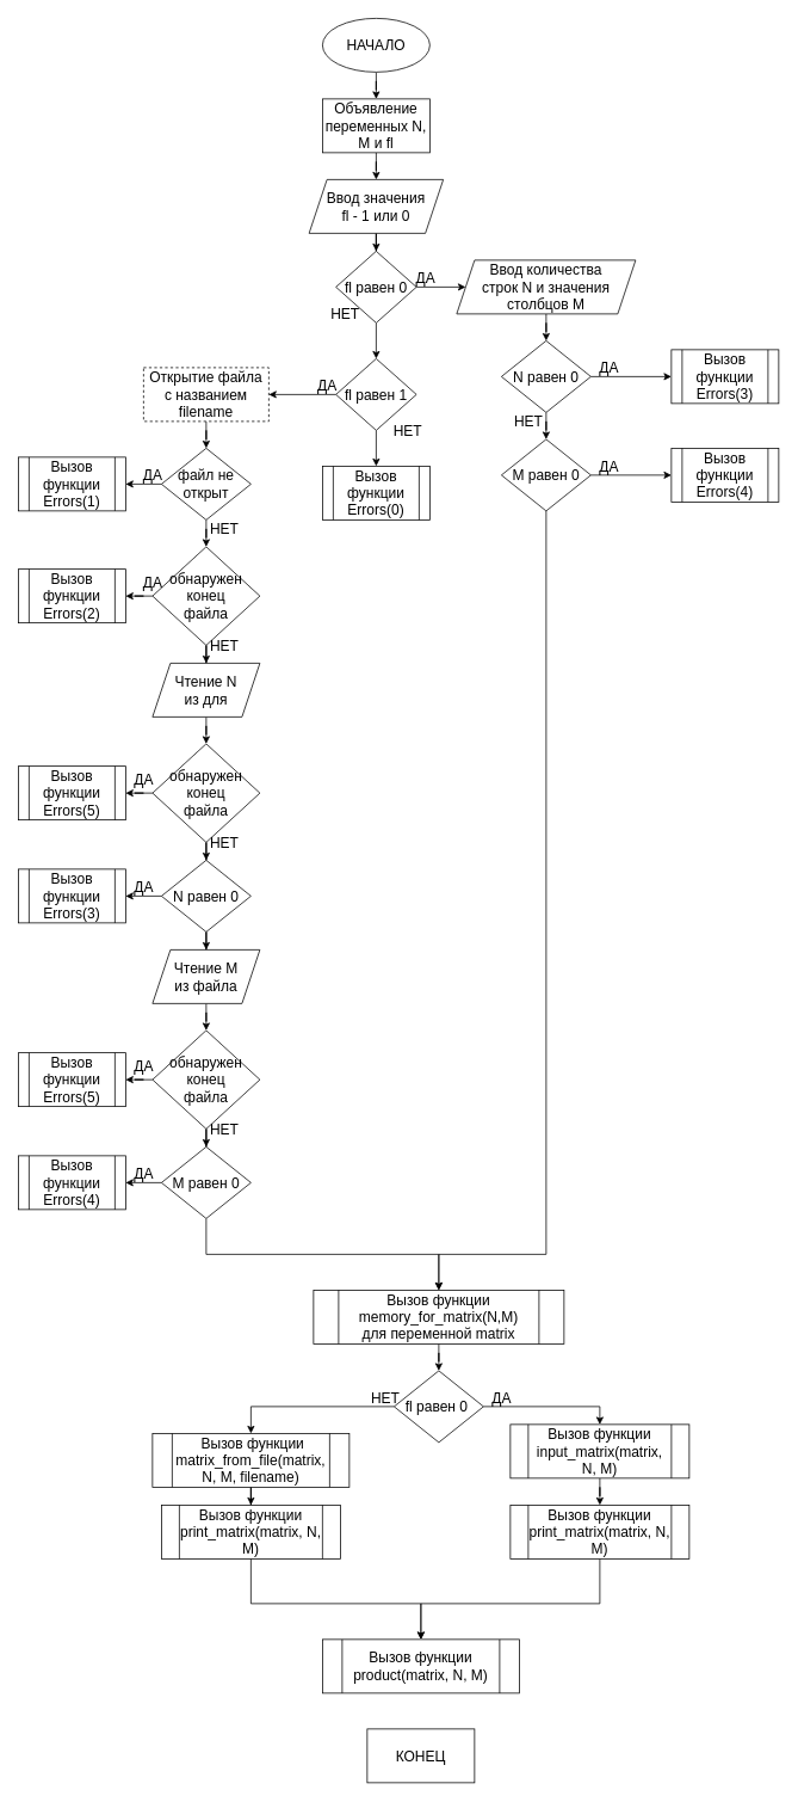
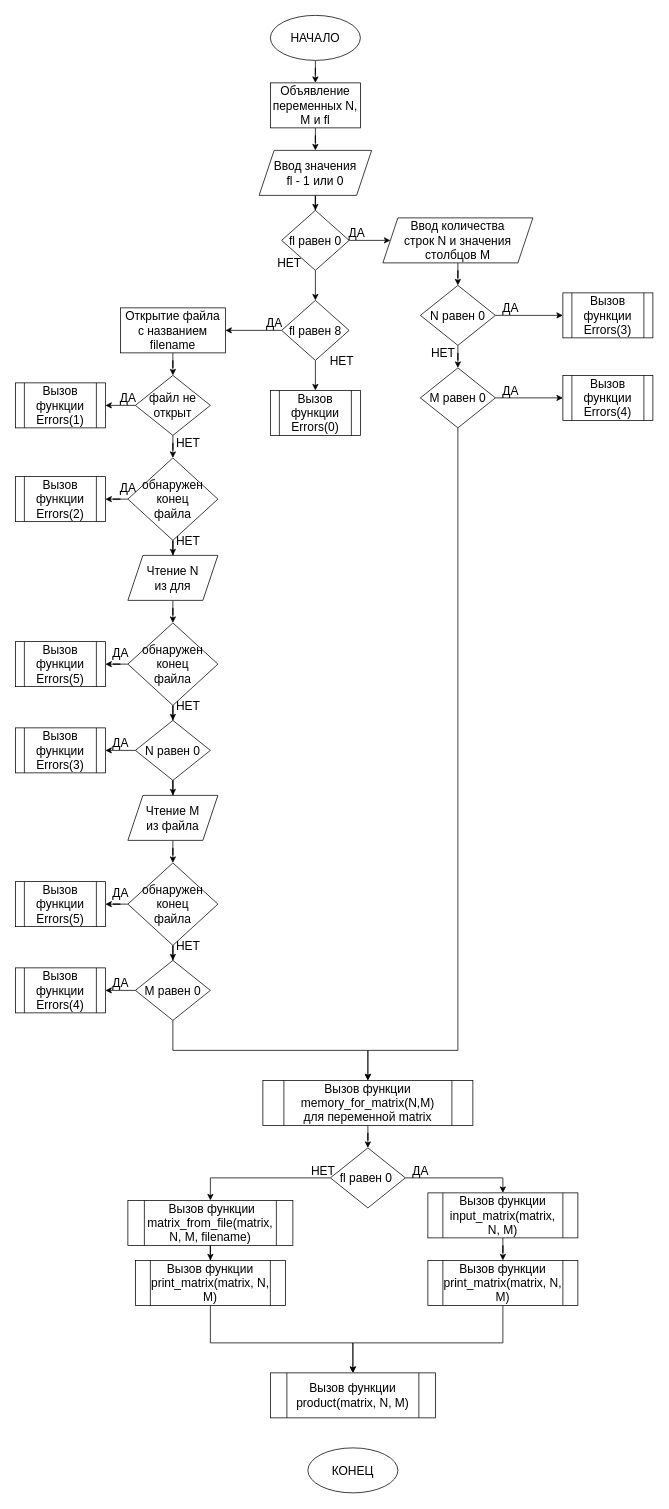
  <mxCell id="0" />
  <mxCell id="1" parent="0" />
  <mxCell id="2" value="" style="edgeStyle=orthogonalEdgeStyle;rounded=0;orthogonalLoop=1;jettySize=auto;html=1;fontSize=16;" edge="1" parent="1" source="3" target="5"><mxGeometry relative="1" as="geometry" /></mxCell>
  <mxCell id="3" value="НАЧАЛО" style="ellipse;whiteSpace=wrap;html=1;fontSize=16;" vertex="1" parent="1"><mxGeometry x="360" y="20" width="120" height="60" as="geometry" /></mxCell>
  <mxCell id="4" style="edgeStyle=orthogonalEdgeStyle;rounded=0;orthogonalLoop=1;jettySize=auto;html=1;entryX=0.5;entryY=0;entryDx=0;entryDy=0;fontSize=16;" edge="1" parent="1" source="5" target="7"><mxGeometry relative="1" as="geometry" /></mxCell>
  <mxCell id="5" value="Объявление переменных N, M и fl" style="whiteSpace=wrap;html=1;fontSize=16;" vertex="1" parent="1"><mxGeometry x="360" y="110" width="120" height="60" as="geometry" /></mxCell>
  <mxCell id="6" style="edgeStyle=orthogonalEdgeStyle;rounded=0;orthogonalLoop=1;jettySize=auto;html=1;entryX=0.5;entryY=0;entryDx=0;entryDy=0;fontSize=16;" edge="1" parent="1" source="7" target="10"><mxGeometry relative="1" as="geometry" /></mxCell>
  <mxCell id="7" value="Ввод значения &lt;br&gt;fl - 1 или 0" style="shape=parallelogram;perimeter=parallelogramPerimeter;whiteSpace=wrap;html=1;fixedSize=1;fontSize=16;" vertex="1" parent="1"><mxGeometry x="345" y="200" width="150" height="60" as="geometry" /></mxCell>
  <mxCell id="8" style="edgeStyle=orthogonalEdgeStyle;rounded=0;orthogonalLoop=1;jettySize=auto;html=1;entryX=0;entryY=0.5;entryDx=0;entryDy=0;fontSize=16;" edge="1" parent="1" source="10" target="12"><mxGeometry relative="1" as="geometry" /></mxCell>
  <mxCell id="9" value="" style="edgeStyle=orthogonalEdgeStyle;rounded=0;orthogonalLoop=1;jettySize=auto;html=1;fontSize=16;" edge="1" parent="1" source="10" target="36"><mxGeometry relative="1" as="geometry" /></mxCell>
  <mxCell id="10" value="fl равен 0" style="rhombus;whiteSpace=wrap;html=1;fontSize=16;" vertex="1" parent="1"><mxGeometry x="375" y="280" width="90" height="80" as="geometry" /></mxCell>
  <mxCell id="11" value="" style="edgeStyle=orthogonalEdgeStyle;rounded=0;orthogonalLoop=1;jettySize=auto;html=1;fontSize=16;" edge="1" parent="1" source="12" target="16"><mxGeometry relative="1" as="geometry" /></mxCell>
  <mxCell id="12" value="Ввод количества &lt;br&gt;строк N и значения столбцов M" style="shape=parallelogram;perimeter=parallelogramPerimeter;whiteSpace=wrap;html=1;fixedSize=1;fontSize=16;" vertex="1" parent="1"><mxGeometry x="510" y="290" width="200" height="60" as="geometry" /></mxCell>
  <mxCell id="13" value="ДА" style="text;html=1;align=center;verticalAlign=middle;resizable=0;points=[];autosize=1;strokeColor=none;fillColor=none;fontSize=16;" vertex="1" parent="1"><mxGeometry x="455" y="300" width="40" height="20" as="geometry" /></mxCell>
  <mxCell id="14" style="edgeStyle=orthogonalEdgeStyle;rounded=0;orthogonalLoop=1;jettySize=auto;html=1;entryX=0;entryY=0.5;entryDx=0;entryDy=0;fontSize=16;" edge="1" parent="1" source="16" target="17"><mxGeometry relative="1" as="geometry" /></mxCell>
  <mxCell id="15" value="" style="edgeStyle=orthogonalEdgeStyle;rounded=0;orthogonalLoop=1;jettySize=auto;html=1;fontSize=16;" edge="1" parent="1" source="16" target="20"><mxGeometry relative="1" as="geometry" /></mxCell>
  <mxCell id="16" value="N равен 0" style="rhombus;whiteSpace=wrap;html=1;fontSize=16;" vertex="1" parent="1"><mxGeometry x="560" y="380" width="100" height="80" as="geometry" /></mxCell>
  <mxCell id="17" value="Вызов функции Errors(3)" style="shape=process;whiteSpace=wrap;html=1;backgroundOutline=1;fontSize=16;" vertex="1" parent="1"><mxGeometry x="750" y="390" width="120" height="60" as="geometry" /></mxCell>
  <mxCell id="18" style="edgeStyle=orthogonalEdgeStyle;rounded=0;orthogonalLoop=1;jettySize=auto;html=1;entryX=0;entryY=0.5;entryDx=0;entryDy=0;fontSize=16;" edge="1" parent="1" source="20" target="21"><mxGeometry relative="1" as="geometry" /></mxCell>
  <mxCell id="19" style="edgeStyle=orthogonalEdgeStyle;rounded=0;orthogonalLoop=1;jettySize=auto;html=1;fontSize=16;entryX=0.5;entryY=0;entryDx=0;entryDy=0;" edge="1" parent="1" source="20" target="73"><mxGeometry relative="1" as="geometry"><mxPoint x="490" y="1430" as="targetPoint" /><Array as="points"><mxPoint x="610" y="1400" /><mxPoint x="490" y="1400" /></Array></mxGeometry></mxCell>
  <mxCell id="20" value="M равен 0" style="rhombus;whiteSpace=wrap;html=1;fontSize=16;" vertex="1" parent="1"><mxGeometry x="560" y="490" width="100" height="80" as="geometry" /></mxCell>
  <mxCell id="21" value="Вызов функции Errors(4)" style="shape=process;whiteSpace=wrap;html=1;backgroundOutline=1;fontSize=16;" vertex="1" parent="1"><mxGeometry x="750" y="500" width="120" height="60" as="geometry" /></mxCell>
  <mxCell id="22" value="" style="edgeStyle=orthogonalEdgeStyle;rounded=0;orthogonalLoop=1;jettySize=auto;html=1;fontSize=16;" edge="1" parent="1" source="23" target="27"><mxGeometry relative="1" as="geometry" /></mxCell>
- <mxCell id="23" value="Открытие файла с названием filename" style="rounded=0;whiteSpace=wrap;html=1;fontSize=16;dashed=1;" vertex="1" parent="1"><mxGeometry x="160" y="410" width="140" height="60" as="geometry" /></mxCell>
+ <mxCell id="23" value="Открытие файла с названием filename" style="rounded=0;whiteSpace=wrap;html=1;fontSize=16;" vertex="1" parent="1"><mxGeometry x="160" y="410" width="140" height="60" as="geometry" /></mxCell>
  <mxCell id="24" value="НЕТ" style="text;html=1;align=center;verticalAlign=middle;resizable=0;points=[];autosize=1;strokeColor=none;fillColor=none;fontSize=16;" vertex="1" parent="1"><mxGeometry x="360" y="340" width="50" height="20" as="geometry" /></mxCell>
  <mxCell id="25" style="edgeStyle=orthogonalEdgeStyle;rounded=0;orthogonalLoop=1;jettySize=auto;html=1;entryX=1;entryY=0.5;entryDx=0;entryDy=0;fontSize=16;" edge="1" parent="1" source="27" target="28"><mxGeometry relative="1" as="geometry" /></mxCell>
  <mxCell id="26" value="" style="edgeStyle=orthogonalEdgeStyle;rounded=0;orthogonalLoop=1;jettySize=auto;html=1;fontSize=16;" edge="1" parent="1" source="27" target="32"><mxGeometry relative="1" as="geometry" /></mxCell>
  <mxCell id="27" value="файл не открыт" style="rhombus;whiteSpace=wrap;html=1;fontSize=16;rounded=0;" vertex="1" parent="1"><mxGeometry x="180" y="500" width="100" height="80" as="geometry" /></mxCell>
  <mxCell id="28" value="Вызов функции Errors(1)" style="shape=process;whiteSpace=wrap;html=1;backgroundOutline=1;fontSize=16;" vertex="1" parent="1"><mxGeometry x="20" y="510" width="120" height="60" as="geometry" /></mxCell>
  <mxCell id="29" value="ДА" style="text;html=1;align=center;verticalAlign=middle;resizable=0;points=[];autosize=1;strokeColor=none;fillColor=none;fontSize=16;" vertex="1" parent="1"><mxGeometry x="150" y="520" width="40" height="20" as="geometry" /></mxCell>
  <mxCell id="30" style="edgeStyle=orthogonalEdgeStyle;rounded=0;orthogonalLoop=1;jettySize=auto;html=1;entryX=1;entryY=0.5;entryDx=0;entryDy=0;fontSize=16;" edge="1" parent="1" source="32" target="40"><mxGeometry relative="1" as="geometry" /></mxCell>
  <mxCell id="31" style="edgeStyle=orthogonalEdgeStyle;rounded=0;orthogonalLoop=1;jettySize=auto;html=1;entryX=0.5;entryY=0;entryDx=0;entryDy=0;fontSize=16;" edge="1" parent="1" source="32" target="43"><mxGeometry relative="1" as="geometry" /></mxCell>
  <mxCell id="32" value="обнаружен конец &lt;br&gt;файла" style="rhombus;whiteSpace=wrap;html=1;fontSize=16;rounded=0;" vertex="1" parent="1"><mxGeometry x="170" y="610" width="120" height="110" as="geometry" /></mxCell>
  <mxCell id="33" value="НЕТ" style="text;html=1;align=center;verticalAlign=middle;resizable=0;points=[];autosize=1;strokeColor=none;fillColor=none;fontSize=16;" vertex="1" parent="1"><mxGeometry x="225" y="580" width="50" height="20" as="geometry" /></mxCell>
  <mxCell id="34" style="edgeStyle=orthogonalEdgeStyle;rounded=0;orthogonalLoop=1;jettySize=auto;html=1;entryX=1;entryY=0.5;entryDx=0;entryDy=0;fontSize=16;" edge="1" parent="1" source="36" target="23"><mxGeometry relative="1" as="geometry" /></mxCell>
  <mxCell id="35" style="edgeStyle=orthogonalEdgeStyle;rounded=0;orthogonalLoop=1;jettySize=auto;html=1;entryX=0.5;entryY=0;entryDx=0;entryDy=0;fontSize=16;" edge="1" parent="1" source="36" target="39"><mxGeometry relative="1" as="geometry" /></mxCell>
- <mxCell id="36" value="fl равен 1" style="rhombus;whiteSpace=wrap;html=1;fontSize=16;" vertex="1" parent="1"><mxGeometry x="375" y="400" width="90" height="80" as="geometry" /></mxCell>
+ <mxCell id="36" value="fl равен 8" style="rhombus;whiteSpace=wrap;html=1;fontSize=16;" vertex="1" parent="1"><mxGeometry x="375" y="400" width="90" height="80" as="geometry" /></mxCell>
  <mxCell id="37" value="ДА" style="text;html=1;align=center;verticalAlign=middle;resizable=0;points=[];autosize=1;strokeColor=none;fillColor=none;fontSize=16;" vertex="1" parent="1"><mxGeometry x="345" y="420" width="40" height="20" as="geometry" /></mxCell>
  <mxCell id="38" value="НЕТ" style="text;html=1;align=center;verticalAlign=middle;resizable=0;points=[];autosize=1;strokeColor=none;fillColor=none;fontSize=16;" vertex="1" parent="1"><mxGeometry x="430" y="470" width="50" height="20" as="geometry" /></mxCell>
  <mxCell id="39" value="Вызов функции Errors(0)" style="shape=process;whiteSpace=wrap;html=1;backgroundOutline=1;fontSize=16;" vertex="1" parent="1"><mxGeometry x="360" y="520" width="120" height="60" as="geometry" /></mxCell>
  <mxCell id="40" value="Вызов функции Errors(2)" style="shape=process;whiteSpace=wrap;html=1;backgroundOutline=1;fontSize=16;" vertex="1" parent="1"><mxGeometry x="20" y="635" width="120" height="60" as="geometry" /></mxCell>
  <mxCell id="41" value="ДА" style="text;html=1;align=center;verticalAlign=middle;resizable=0;points=[];autosize=1;strokeColor=none;fillColor=none;fontSize=16;" vertex="1" parent="1"><mxGeometry x="150" y="640" width="40" height="20" as="geometry" /></mxCell>
  <mxCell id="42" style="edgeStyle=orthogonalEdgeStyle;rounded=0;orthogonalLoop=1;jettySize=auto;html=1;entryX=0.5;entryY=0;entryDx=0;entryDy=0;fontSize=16;" edge="1" parent="1" source="43" target="46"><mxGeometry relative="1" as="geometry" /></mxCell>
  <mxCell id="43" value="Чтение N&lt;br&gt;из для" style="shape=parallelogram;perimeter=parallelogramPerimeter;whiteSpace=wrap;html=1;fixedSize=1;fontSize=16;" vertex="1" parent="1"><mxGeometry x="170" y="740" width="120" height="60" as="geometry" /></mxCell>
  <mxCell id="44" style="edgeStyle=orthogonalEdgeStyle;rounded=0;orthogonalLoop=1;jettySize=auto;html=1;entryX=1;entryY=0.5;entryDx=0;entryDy=0;fontSize=16;" edge="1" parent="1" source="46" target="47"><mxGeometry relative="1" as="geometry" /></mxCell>
  <mxCell id="45" style="edgeStyle=orthogonalEdgeStyle;rounded=0;orthogonalLoop=1;jettySize=auto;html=1;entryX=0.5;entryY=0;entryDx=0;entryDy=0;fontSize=16;" edge="1" parent="1" source="46" target="52"><mxGeometry relative="1" as="geometry" /></mxCell>
  <mxCell id="46" value="обнаружен конец &lt;br&gt;файла" style="rhombus;whiteSpace=wrap;html=1;fontSize=16;rounded=0;" vertex="1" parent="1"><mxGeometry x="170" y="830" width="120" height="110" as="geometry" /></mxCell>
  <mxCell id="47" value="Вызов функции Errors(5)" style="shape=process;whiteSpace=wrap;html=1;backgroundOutline=1;fontSize=16;" vertex="1" parent="1"><mxGeometry x="20" y="855" width="120" height="60" as="geometry" /></mxCell>
  <mxCell id="48" value="ДА" style="text;html=1;align=center;verticalAlign=middle;resizable=0;points=[];autosize=1;strokeColor=none;fillColor=none;fontSize=16;" vertex="1" parent="1"><mxGeometry x="140" y="860" width="40" height="20" as="geometry" /></mxCell>
  <mxCell id="49" value="НЕТ" style="text;html=1;align=center;verticalAlign=middle;resizable=0;points=[];autosize=1;strokeColor=none;fillColor=none;fontSize=16;" vertex="1" parent="1"><mxGeometry x="225" y="710" width="50" height="20" as="geometry" /></mxCell>
  <mxCell id="50" style="edgeStyle=orthogonalEdgeStyle;rounded=0;orthogonalLoop=1;jettySize=auto;html=1;entryX=1;entryY=0.5;entryDx=0;entryDy=0;fontSize=16;" edge="1" parent="1" source="52" target="53"><mxGeometry relative="1" as="geometry" /></mxCell>
  <mxCell id="51" style="edgeStyle=orthogonalEdgeStyle;rounded=0;orthogonalLoop=1;jettySize=auto;html=1;entryX=0.5;entryY=0;entryDx=0;entryDy=0;fontSize=16;" edge="1" parent="1" source="52" target="56"><mxGeometry relative="1" as="geometry" /></mxCell>
  <mxCell id="52" value="N равен 0" style="rhombus;whiteSpace=wrap;html=1;fontSize=16;" vertex="1" parent="1"><mxGeometry x="180" y="960" width="100" height="80" as="geometry" /></mxCell>
  <mxCell id="53" value="Вызов функции Errors(3)" style="shape=process;whiteSpace=wrap;html=1;backgroundOutline=1;fontSize=16;" vertex="1" parent="1"><mxGeometry x="20" y="970" width="120" height="60" as="geometry" /></mxCell>
  <mxCell id="54" value="ДА" style="text;html=1;align=center;verticalAlign=middle;resizable=0;points=[];autosize=1;strokeColor=none;fillColor=none;fontSize=16;" vertex="1" parent="1"><mxGeometry x="140" y="980" width="40" height="20" as="geometry" /></mxCell>
  <mxCell id="55" style="edgeStyle=orthogonalEdgeStyle;rounded=0;orthogonalLoop=1;jettySize=auto;html=1;entryX=0.5;entryY=0;entryDx=0;entryDy=0;fontSize=16;" edge="1" parent="1" source="56" target="59"><mxGeometry relative="1" as="geometry" /></mxCell>
  <mxCell id="56" value="Чтение M&lt;br&gt;из файла" style="shape=parallelogram;perimeter=parallelogramPerimeter;whiteSpace=wrap;html=1;fixedSize=1;fontSize=16;" vertex="1" parent="1"><mxGeometry x="170" y="1060" width="120" height="60" as="geometry" /></mxCell>
  <mxCell id="57" style="edgeStyle=orthogonalEdgeStyle;rounded=0;orthogonalLoop=1;jettySize=auto;html=1;entryX=1;entryY=0.5;entryDx=0;entryDy=0;fontSize=16;" edge="1" parent="1" source="59" target="60"><mxGeometry relative="1" as="geometry" /></mxCell>
  <mxCell id="58" style="edgeStyle=orthogonalEdgeStyle;rounded=0;orthogonalLoop=1;jettySize=auto;html=1;entryX=0.5;entryY=0;entryDx=0;entryDy=0;fontSize=16;" edge="1" parent="1" source="59" target="64"><mxGeometry relative="1" as="geometry" /></mxCell>
  <mxCell id="59" value="обнаружен конец &lt;br&gt;файла" style="rhombus;whiteSpace=wrap;html=1;fontSize=16;rounded=0;" vertex="1" parent="1"><mxGeometry x="170" y="1150" width="120" height="110" as="geometry" /></mxCell>
  <mxCell id="60" value="Вызов функции Errors(5)" style="shape=process;whiteSpace=wrap;html=1;backgroundOutline=1;fontSize=16;" vertex="1" parent="1"><mxGeometry x="20" y="1175" width="120" height="60" as="geometry" /></mxCell>
  <mxCell id="61" value="ДА" style="text;html=1;align=center;verticalAlign=middle;resizable=0;points=[];autosize=1;strokeColor=none;fillColor=none;fontSize=16;" vertex="1" parent="1"><mxGeometry x="140" y="1180" width="40" height="20" as="geometry" /></mxCell>
  <mxCell id="62" style="edgeStyle=orthogonalEdgeStyle;rounded=0;orthogonalLoop=1;jettySize=auto;html=1;entryX=1;entryY=0.5;entryDx=0;entryDy=0;fontSize=16;" edge="1" parent="1" source="64" target="65"><mxGeometry relative="1" as="geometry" /></mxCell>
  <mxCell id="63" style="edgeStyle=orthogonalEdgeStyle;rounded=0;orthogonalLoop=1;jettySize=auto;html=1;fontSize=16;entryX=0.5;entryY=0;entryDx=0;entryDy=0;" edge="1" parent="1" source="64" target="73"><mxGeometry relative="1" as="geometry"><mxPoint x="490" y="1430" as="targetPoint" /><Array as="points"><mxPoint x="230" y="1400" /><mxPoint x="490" y="1400" /></Array></mxGeometry></mxCell>
  <mxCell id="64" value="M равен 0" style="rhombus;whiteSpace=wrap;html=1;fontSize=16;" vertex="1" parent="1"><mxGeometry x="180" y="1280" width="100" height="80" as="geometry" /></mxCell>
  <mxCell id="65" value="Вызов функции Errors(4)" style="shape=process;whiteSpace=wrap;html=1;backgroundOutline=1;fontSize=16;" vertex="1" parent="1"><mxGeometry x="20" y="1290" width="120" height="60" as="geometry" /></mxCell>
  <mxCell id="66" value="ДА" style="text;html=1;align=center;verticalAlign=middle;resizable=0;points=[];autosize=1;strokeColor=none;fillColor=none;fontSize=16;" vertex="1" parent="1"><mxGeometry x="140" y="1300" width="40" height="20" as="geometry" /></mxCell>
  <mxCell id="67" value="НЕТ" style="text;html=1;align=center;verticalAlign=middle;resizable=0;points=[];autosize=1;strokeColor=none;fillColor=none;fontSize=16;" vertex="1" parent="1"><mxGeometry x="225" y="1250" width="50" height="20" as="geometry" /></mxCell>
  <mxCell id="68" value="НЕТ" style="text;html=1;align=center;verticalAlign=middle;resizable=0;points=[];autosize=1;strokeColor=none;fillColor=none;fontSize=16;" vertex="1" parent="1"><mxGeometry x="225" y="930" width="50" height="20" as="geometry" /></mxCell>
  <mxCell id="69" value="ДА" style="text;html=1;align=center;verticalAlign=middle;resizable=0;points=[];autosize=1;strokeColor=none;fillColor=none;fontSize=16;" vertex="1" parent="1"><mxGeometry x="660" y="400" width="40" height="20" as="geometry" /></mxCell>
  <mxCell id="70" value="ДА" style="text;html=1;align=center;verticalAlign=middle;resizable=0;points=[];autosize=1;strokeColor=none;fillColor=none;fontSize=16;" vertex="1" parent="1"><mxGeometry x="660" y="510" width="40" height="20" as="geometry" /></mxCell>
  <mxCell id="71" value="НЕТ" style="text;html=1;align=center;verticalAlign=middle;resizable=0;points=[];autosize=1;strokeColor=none;fillColor=none;fontSize=16;" vertex="1" parent="1"><mxGeometry x="565" y="460" width="50" height="20" as="geometry" /></mxCell>
  <mxCell id="72" value="" style="edgeStyle=orthogonalEdgeStyle;rounded=0;orthogonalLoop=1;jettySize=auto;html=1;fontSize=16;" edge="1" parent="1" source="73" target="76"><mxGeometry relative="1" as="geometry" /></mxCell>
  <mxCell id="73" value="Вызов функции memory_for_matrix(N,M)&lt;br&gt;для переменной matrix" style="shape=process;whiteSpace=wrap;html=1;backgroundOutline=1;fontSize=16;" vertex="1" parent="1"><mxGeometry x="350" y="1440" width="280" height="60" as="geometry" /></mxCell>
  <mxCell id="74" style="edgeStyle=orthogonalEdgeStyle;rounded=0;orthogonalLoop=1;jettySize=auto;html=1;entryX=0.5;entryY=0;entryDx=0;entryDy=0;fontSize=16;" edge="1" parent="1" source="76" target="78"><mxGeometry relative="1" as="geometry" /></mxCell>
  <mxCell id="75" style="edgeStyle=orthogonalEdgeStyle;rounded=0;orthogonalLoop=1;jettySize=auto;html=1;fontSize=16;" edge="1" parent="1" source="76" target="83"><mxGeometry relative="1" as="geometry"><mxPoint x="360" y="1570" as="targetPoint" /><Array as="points"><mxPoint x="280" y="1570" /></Array></mxGeometry></mxCell>
  <mxCell id="76" value="fl равен 0&amp;nbsp;" style="rhombus;whiteSpace=wrap;html=1;fontSize=16;" vertex="1" parent="1"><mxGeometry x="440" y="1530" width="100" height="80" as="geometry" /></mxCell>
  <mxCell id="77" style="edgeStyle=orthogonalEdgeStyle;rounded=0;orthogonalLoop=1;jettySize=auto;html=1;entryX=0.5;entryY=0;entryDx=0;entryDy=0;fontSize=16;" edge="1" parent="1" source="78" target="81"><mxGeometry relative="1" as="geometry" /></mxCell>
  <mxCell id="78" value="Вызов функции input_matrix(matrix, N, M)" style="shape=process;whiteSpace=wrap;html=1;backgroundOutline=1;fontSize=16;" vertex="1" parent="1"><mxGeometry x="570" y="1590" width="200" height="60" as="geometry" /></mxCell>
  <mxCell id="79" value="ДА" style="text;html=1;align=center;verticalAlign=middle;resizable=0;points=[];autosize=1;strokeColor=none;fillColor=none;fontSize=16;" vertex="1" parent="1"><mxGeometry x="540" y="1550" width="40" height="20" as="geometry" /></mxCell>
  <mxCell id="80" style="edgeStyle=orthogonalEdgeStyle;rounded=0;orthogonalLoop=1;jettySize=auto;html=1;fontSize=16;entryX=0.5;entryY=0;entryDx=0;entryDy=0;" edge="1" parent="1" source="81" target="87"><mxGeometry relative="1" as="geometry"><mxPoint x="470" y="1830" as="targetPoint" /><Array as="points"><mxPoint x="670" y="1790" /><mxPoint x="470" y="1790" /></Array></mxGeometry></mxCell>
  <mxCell id="81" value="Вызов функции print_matrix(matrix, N, M)" style="shape=process;whiteSpace=wrap;html=1;backgroundOutline=1;fontSize=16;" vertex="1" parent="1"><mxGeometry x="570" y="1680" width="200" height="60" as="geometry" /></mxCell>
  <mxCell id="82" style="edgeStyle=orthogonalEdgeStyle;rounded=0;orthogonalLoop=1;jettySize=auto;html=1;entryX=0.5;entryY=0;entryDx=0;entryDy=0;fontSize=16;" edge="1" parent="1" source="83" target="86"><mxGeometry relative="1" as="geometry" /></mxCell>
  <mxCell id="83" value="&amp;nbsp;Вызов функции matrix_from_file(matrix, N, M, filename)" style="shape=process;whiteSpace=wrap;html=1;backgroundOutline=1;fontSize=16;" vertex="1" parent="1"><mxGeometry x="170" y="1600" width="220" height="60" as="geometry" /></mxCell>
  <mxCell id="84" value="НЕТ" style="text;html=1;align=center;verticalAlign=middle;resizable=0;points=[];autosize=1;strokeColor=none;fillColor=none;fontSize=16;" vertex="1" parent="1"><mxGeometry x="405" y="1550" width="50" height="20" as="geometry" /></mxCell>
  <mxCell id="85" style="edgeStyle=orthogonalEdgeStyle;rounded=0;orthogonalLoop=1;jettySize=auto;html=1;fontSize=16;entryX=0.5;entryY=0;entryDx=0;entryDy=0;" edge="1" parent="1" source="86" target="87"><mxGeometry relative="1" as="geometry"><mxPoint x="470" y="1830" as="targetPoint" /><Array as="points"><mxPoint x="280" y="1790" /><mxPoint x="470" y="1790" /></Array></mxGeometry></mxCell>
  <mxCell id="86" value="Вызов функции print_matrix(matrix, N, M)" style="shape=process;whiteSpace=wrap;html=1;backgroundOutline=1;fontSize=16;" vertex="1" parent="1"><mxGeometry x="180" y="1680" width="200" height="60" as="geometry" /></mxCell>
  <mxCell id="87" value="Вызов функции product(matrix, N, M)" style="shape=process;whiteSpace=wrap;html=1;backgroundOutline=1;fontSize=16;" vertex="1" parent="1"><mxGeometry x="360" y="1830" width="220" height="60" as="geometry" /></mxCell>
- <mxCell id="88" value="КОНЕЦ" style="whiteSpace=wrap;html=1;fontSize=16;rounded=0;" vertex="1" parent="1"><mxGeometry x="410" y="1930" width="120" height="60" as="geometry" /></mxCell>
+ <mxCell id="88" value="КОНЕЦ" style="ellipse;whiteSpace=wrap;html=1;fontSize=16;" vertex="1" parent="1"><mxGeometry x="410" y="1930" width="120" height="60" as="geometry" /></mxCell>
